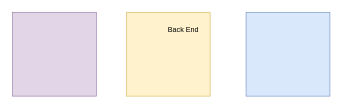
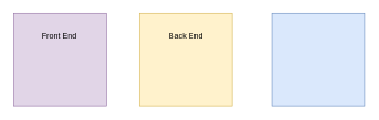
  <mxCell id="0" />
  <mxCell id="1" parent="0" />
  <mxCell id="2" value="" style="whiteSpace=wrap;html=1;aspect=fixed;fillColor=#e1d5e7;strokeColor=#9673a6;" vertex="1" parent="1"><mxGeometry x="20" y="20" width="140" height="140" as="geometry" /></mxCell>
  <mxCell id="3" value="" style="whiteSpace=wrap;html=1;aspect=fixed;fillColor=#fff2cc;strokeColor=#d6b656;" vertex="1" parent="1"><mxGeometry x="210" y="20" width="140" height="140" as="geometry" /></mxCell>
  <mxCell id="4" value="" style="whiteSpace=wrap;html=1;aspect=fixed;fillColor=#dae8fc;strokeColor=#6c8ebf;" vertex="1" parent="1"><mxGeometry x="410" y="20" width="140" height="140" as="geometry" /></mxCell>
- <mxCell id="6" value="Back End" style="text;html=1;resizable=0;autosize=1;align=center;verticalAlign=middle;points=[];fillColor=none;strokeColor=none;rounded=0;" vertex="1" parent="1"><mxGeometry x="270" y="35" width="70" height="30" as="geometry" /></mxCell>
+ <mxCell id="5" value="Front End&amp;nbsp;" style="text;html=1;resizable=0;autosize=1;align=center;verticalAlign=middle;points=[];fillColor=none;strokeColor=none;rounded=0;" vertex="1" parent="1"><mxGeometry x="50" y="40" width="80" height="30" as="geometry" /></mxCell>
+ <mxCell id="6" value="Back End" style="text;html=1;resizable=0;autosize=1;align=center;verticalAlign=middle;points=[];fillColor=none;strokeColor=none;rounded=0;" vertex="1" parent="1"><mxGeometry x="245" y="40" width="70" height="30" as="geometry" /></mxCell>
